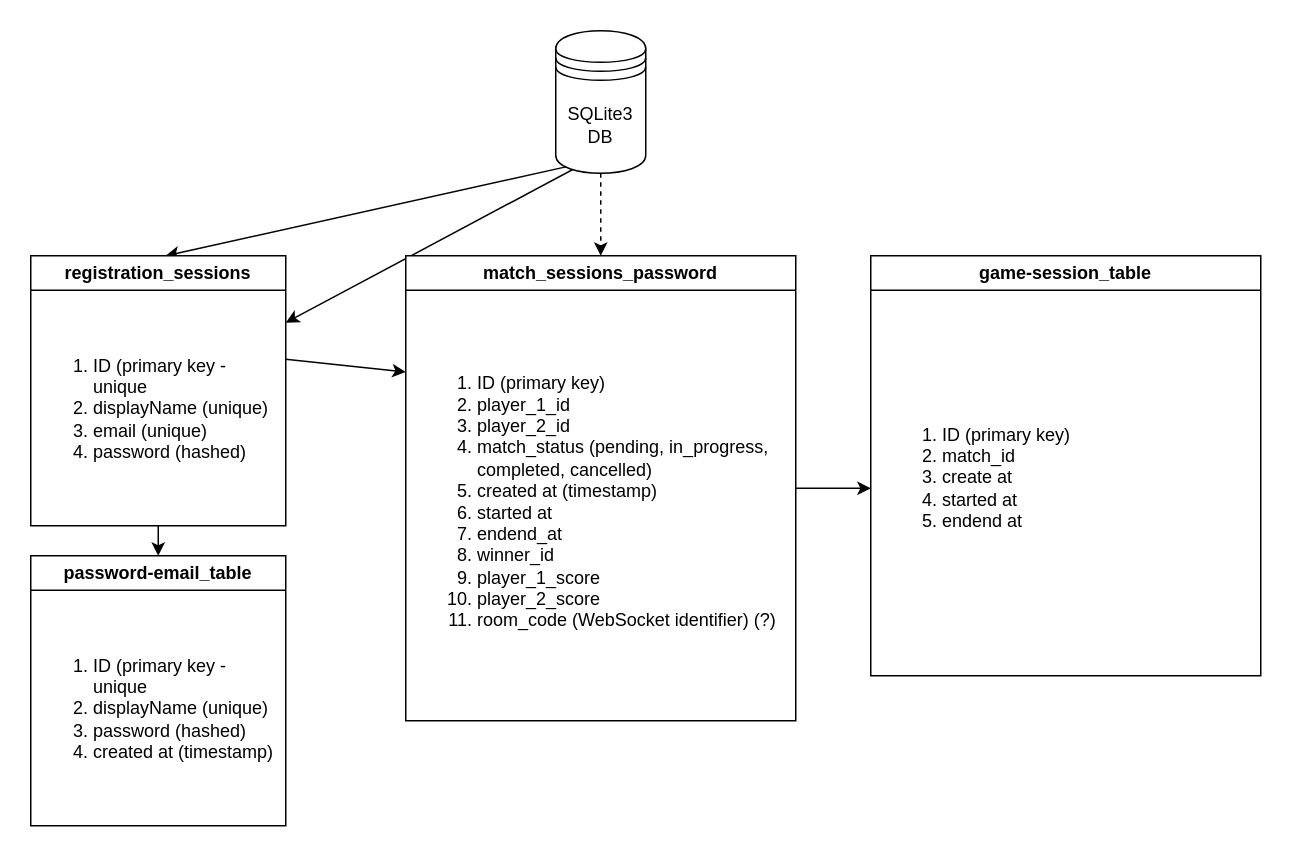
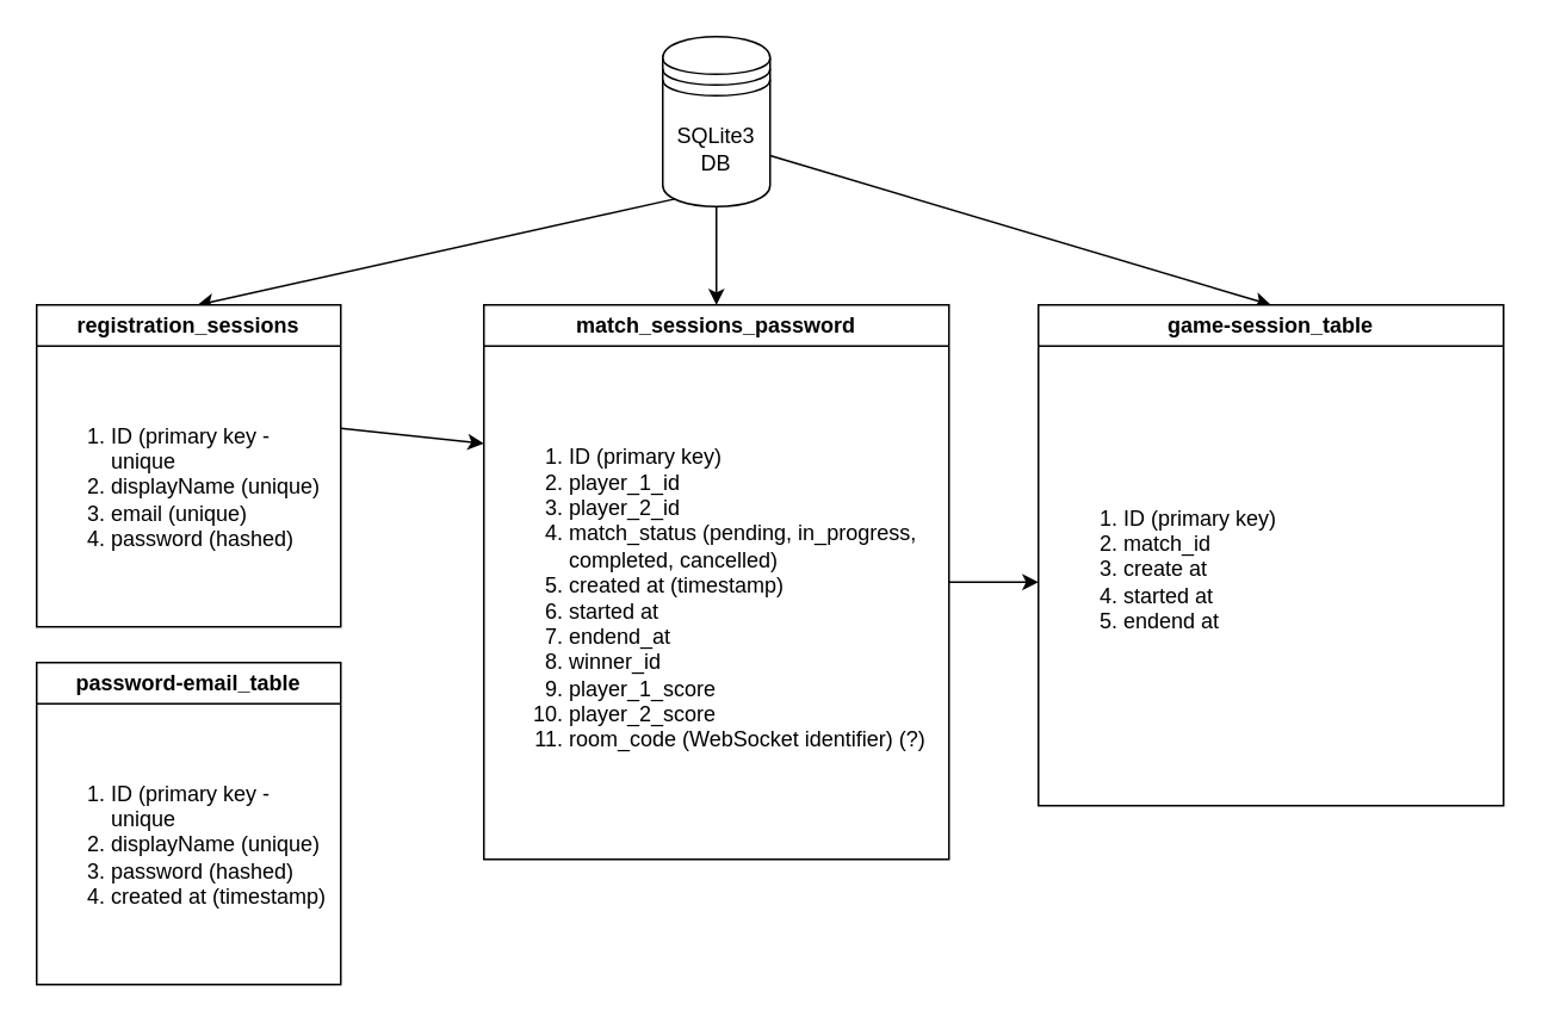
  <mxCell id="0" />
  <mxCell id="1" parent="0" />
  <mxCell id="2" style="edgeStyle=none;html=1;exitX=0.15;exitY=0.95;exitDx=0;exitDy=0;exitPerimeter=0;" parent="1" source="5" edge="1"><mxGeometry relative="1" as="geometry"><mxPoint x="110" y="170" as="targetPoint" /></mxGeometry></mxCell>
- <mxCell id="3" style="edgeStyle=none;html=1;exitX=0.5;exitY=1;exitDx=0;exitDy=0;entryX=0.5;entryY=0;entryDx=0;entryDy=0;dashed=1;" parent="1" source="5" target="11" edge="1"><mxGeometry relative="1" as="geometry" /></mxCell>
- <mxCell id="4" style="edgeStyle=none;html=1;exitX=1;exitY=0.7;exitDx=0;exitDy=0;" edge="1" parent="1" source="5" target="7"><mxGeometry relative="1" as="geometry" /></mxCell>
+ <mxCell id="3" style="edgeStyle=none;html=1;exitX=0.5;exitY=1;exitDx=0;exitDy=0;entryX=0.5;entryY=0;entryDx=0;entryDy=0;" parent="1" source="5" target="11" edge="1"><mxGeometry relative="1" as="geometry" /></mxCell>
+ <mxCell id="4" style="edgeStyle=none;html=1;exitX=1;exitY=0.7;exitDx=0;exitDy=0;entryX=0.5;entryY=0;entryDx=0;entryDy=0;" edge="1" parent="1" source="5" target="19"><mxGeometry relative="1" as="geometry" /></mxCell>
  <mxCell id="5" value="SQLite3 DB" style="shape=datastore;whiteSpace=wrap;html=1;" parent="1" vertex="1"><mxGeometry x="370" y="20" width="60" height="95" as="geometry" /></mxCell>
  <mxCell id="6" value="" style="group" parent="1" vertex="1" connectable="0"><mxGeometry x="20" y="170" width="170" height="180" as="geometry" /></mxCell>
  <mxCell id="7" value="registration_sessions" style="swimlane;whiteSpace=wrap;html=1;container=0;" parent="6" vertex="1"><mxGeometry width="170" height="180" as="geometry" /></mxCell>
  <mxCell id="8" value="&lt;ol&gt;&lt;li&gt;ID (primary key - unique&lt;/li&gt;&lt;li&gt;displayName (unique)&lt;/li&gt;&lt;li&gt;email (unique)&lt;/li&gt;&lt;li&gt;password (hashed)&lt;/li&gt;&lt;/ol&gt;" style="text;strokeColor=none;fillColor=none;html=1;whiteSpace=wrap;verticalAlign=middle;overflow=hidden;" parent="6" vertex="1"><mxGeometry y="36" width="170" height="132" as="geometry" /></mxCell>
  <mxCell id="9" value="" style="group" parent="1" vertex="1" connectable="0"><mxGeometry x="270" y="170" width="260" height="310" as="geometry" /></mxCell>
  <mxCell id="10" style="edgeStyle=none;html=1;exitX=1;exitY=0.5;exitDx=0;exitDy=0;" edge="1" parent="9" source="11"><mxGeometry relative="1" as="geometry"><mxPoint x="310" y="155" as="targetPoint" /></mxGeometry></mxCell>
  <mxCell id="11" value="match_sessions_password" style="swimlane;whiteSpace=wrap;html=1;container=1;" parent="9" vertex="1"><mxGeometry width="260" height="310" as="geometry" /></mxCell>
  <mxCell id="12" value="&lt;ol&gt;&lt;li&gt;ID (primary key)&lt;/li&gt;&lt;li&gt;player_1_id&lt;/li&gt;&lt;li&gt;player_2_id&lt;/li&gt;&lt;li&gt;match_status (pending, in_progress, completed, cancelled)&lt;/li&gt;&lt;li&gt;created at (timestamp)&lt;/li&gt;&lt;li&gt;started at&lt;/li&gt;&lt;li&gt;endend_at&lt;/li&gt;&lt;li&gt;winner_id&lt;/li&gt;&lt;li&gt;player_1_score&lt;/li&gt;&lt;li&gt;player_2_score&lt;/li&gt;&lt;li&gt;room_code (WebSocket identifier) (?)&lt;/li&gt;&lt;/ol&gt;" style="text;strokeColor=none;fillColor=none;html=1;whiteSpace=wrap;verticalAlign=middle;overflow=hidden;" parent="11" vertex="1"><mxGeometry x="6.19" y="33.21" width="247.619" height="261.478" as="geometry" /></mxCell>
  <mxCell id="13" style="edgeStyle=none;html=1;exitX=1;exitY=0.25;exitDx=0;exitDy=0;entryX=0;entryY=0.25;entryDx=0;entryDy=0;" parent="1" source="8" target="11" edge="1"><mxGeometry relative="1" as="geometry" /></mxCell>
  <mxCell id="14" value="" style="group" parent="1" vertex="1" connectable="0"><mxGeometry x="20" y="370" width="170" height="180" as="geometry" /></mxCell>
  <mxCell id="15" value="password-email_table" style="swimlane;whiteSpace=wrap;html=1;container=0;" parent="14" vertex="1"><mxGeometry width="170" height="180" as="geometry" /></mxCell>
  <mxCell id="16" value="&lt;ol&gt;&lt;li&gt;ID (primary key - unique&lt;/li&gt;&lt;li&gt;displayName (unique)&lt;/li&gt;&lt;li&gt;password (hashed)&lt;/li&gt;&lt;li&gt;created at (timestamp)&lt;/li&gt;&lt;/ol&gt;" style="text;strokeColor=none;fillColor=none;html=1;whiteSpace=wrap;verticalAlign=middle;overflow=hidden;" parent="14" vertex="1"><mxGeometry y="36" width="170" height="132" as="geometry" /></mxCell>
- <mxCell id="17" style="edgeStyle=none;html=1;exitX=0.5;exitY=1;exitDx=0;exitDy=0;entryX=0.5;entryY=0;entryDx=0;entryDy=0;" edge="1" parent="1" source="7" target="15"><mxGeometry relative="1" as="geometry" /></mxCell>
  <mxCell id="18" value="" style="group" vertex="1" connectable="0" parent="1"><mxGeometry x="580" y="170" width="260" height="280" as="geometry" /></mxCell>
  <mxCell id="19" value="game-session_table" style="swimlane;whiteSpace=wrap;html=1;container=1;" vertex="1" parent="18"><mxGeometry width="260" height="280" as="geometry" /></mxCell>
  <mxCell id="20" value="&lt;ol&gt;&lt;li&gt;ID (primary key)&lt;/li&gt;&lt;li&gt;match_id&lt;/li&gt;&lt;li&gt;create at&lt;/li&gt;&lt;li&gt;started at&lt;/li&gt;&lt;li&gt;endend at&lt;/li&gt;&lt;/ol&gt;" style="text;strokeColor=none;fillColor=none;html=1;whiteSpace=wrap;verticalAlign=middle;overflow=hidden;" vertex="1" parent="19"><mxGeometry x="6.19" y="29.996" width="247.619" height="236.174" as="geometry" /></mxCell>
